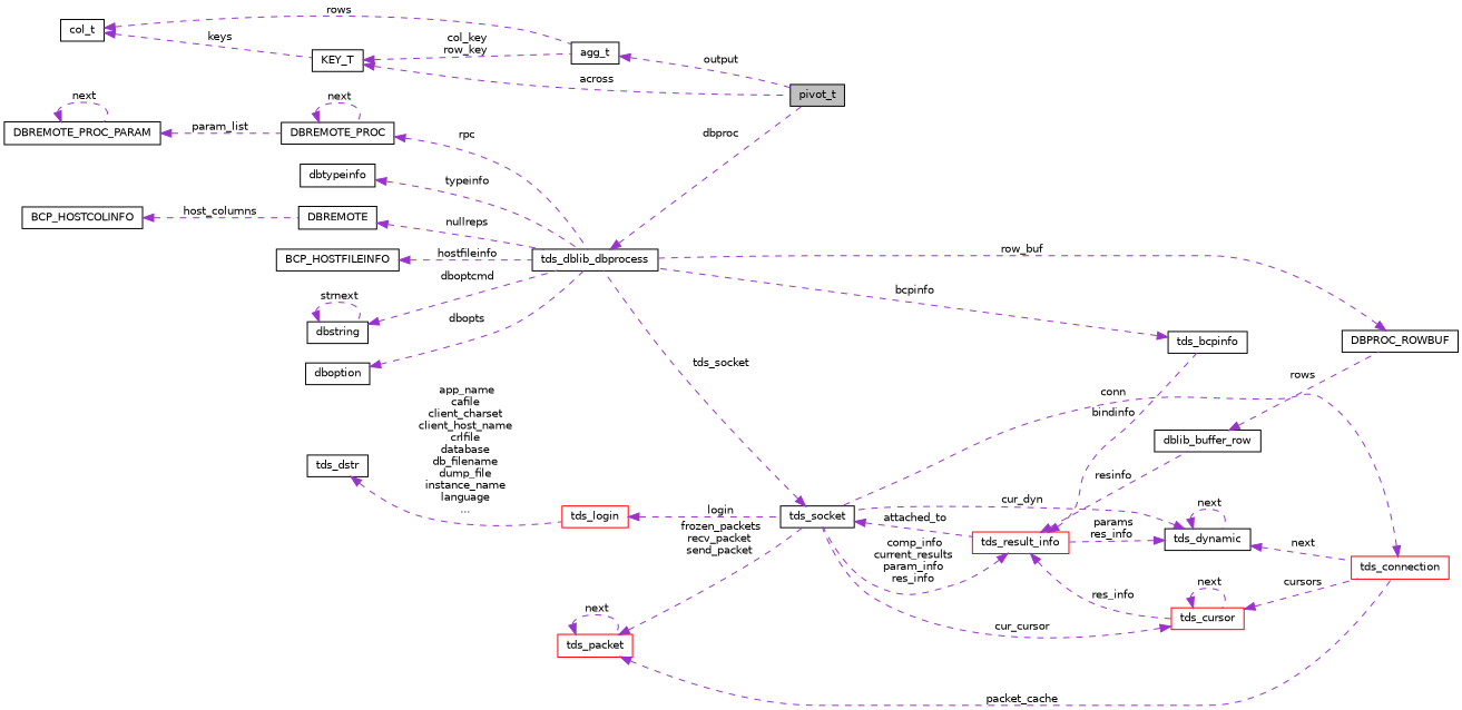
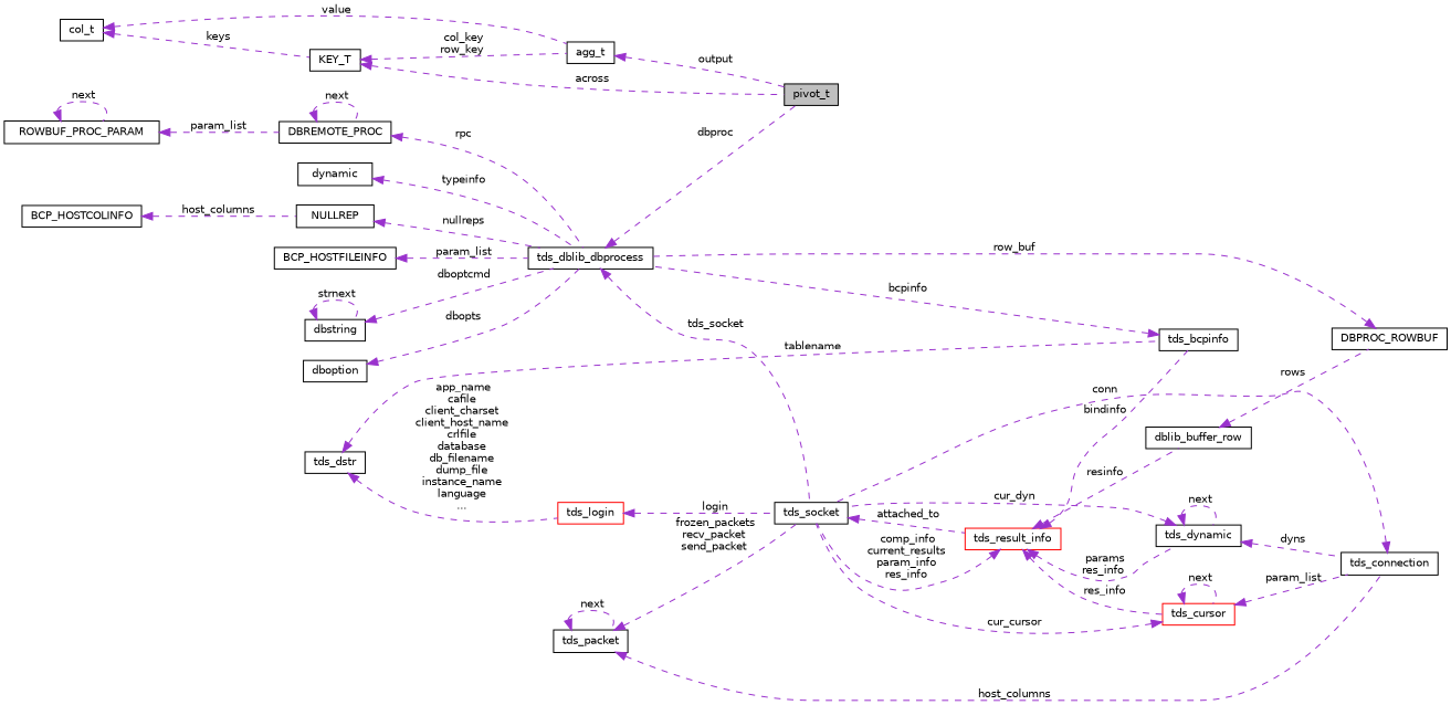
  digraph {
    rankdir=LR
    node [color=black fillcolor=white fontname=Helvetica fontsize=10 shape=record style=filled]
    edge [color=darkorchid3 dir=back fontname=Helvetica fontsize=10 labelfontname=Helvetica labelfontsize=10 style=dashed]
    n1 [fillcolor=grey75 fontcolor=black height=0.2 label=pivot_t width=0.4]
    n2 [height=0.2 label=KEY_T width=0.4]
    n3 [height=0.2 label=agg_t width=0.4]
    n4 [height=0.2 label=col_t width=0.4]
    n5 [height=0.2 label=tds_dblib_dbprocess width=0.4]
-   n6 [height=0.2 label=DBREMOTE width=0.4]
+   n6 [height=0.2 label=NULLREP width=0.4]
    n7 [height=0.2 label=BCP_HOSTFILEINFO width=0.4]
    n8 [height=0.2 label=BCP_HOSTCOLINFO width=0.4]
    n9 [height=0.2 label=tds_socket width=0.4]
    n10 [color=red height=0.2 label=tds_result_info width=0.4]
    n11 [height=0.2 label=tds_bcpinfo width=0.4]
    n12 [height=0.2 label=tds_dynamic width=0.4]
    n13 [color=red height=0.2 label=tds_cursor width=0.4]
    n14 [height=0.2 label=dblib_buffer_row width=0.4]
    n15 [color=red height=0.2 label=tds_login width=0.4]
    n16 [height=0.2 label=tds_dstr width=0.4]
-   n17 [color=red height=0.2 label=tds_packet width=0.4]
-   n18 [color=red height=0.2 label=tds_connection width=0.4]
+   n17 [height=0.2 label=tds_packet width=0.4]
+   n18 [height=0.2 label=tds_connection width=0.4]
    n19 [height=0.2 label=DBPROC_ROWBUF width=0.4]
    n20 [height=0.2 label=dbstring width=0.4]
    n21 [height=0.2 label=dboption width=0.4]
    n22 [height=0.2 label=DBREMOTE_PROC width=0.4]
-   n23 [height=0.2 label=DBREMOTE_PROC_PARAM width=0.4]
-   n24 [height=0.2 label=dbtypeinfo width=0.4]
+   n23 [height=0.2 label=ROWBUF_PROC_PARAM width=0.4]
+   n24 [height=0.2 label=dynamic width=0.4]
    n2 -> n1 [label=" across"]
    n2 -> n3 [label=" col_key\nrow_key"]
    n3 -> n1 [label=" output"]
    n4 -> n2 [label=" keys"]
-   n4 -> n3 [label=" rows"]
+   n4 -> n3 [label=" value"]
    n5 -> n1 [label=" dbproc"]
    n6 -> n5 [label=" nullreps"]
-   n7 -> n5 [label=" hostfileinfo"]
+   n7 -> n5 [label=" param_list"]
    n8 -> n6 [label=" host_columns"]
-   n9 -> n5 [label=" tds_socket"]
+   n5 -> n9 [label=" tds_socket"]
    n9 -> n10 [label=" attached_to"]
    n10 -> n9 [label=" comp_info\ncurrent_results\nparam_info\nres_info"]
    n10 -> n11 [label=" bindinfo"]
-   n12 -> n10 [label=" params\nres_info"]
+   n10 -> n12 [label=" params\nres_info"]
    n10 -> n13 [label=" res_info"]
    n10 -> n14 [label=" resinfo"]
    n11 -> n5 [label=" bcpinfo"]
    n12 -> n9 [label=" cur_dyn"]
    n12 -> n12 [label=" next"]
-   n12 -> n18 [label=" next"]
+   n12 -> n18 [label=" dyns"]
    n13 -> n9 [label=" cur_cursor"]
    n13 -> n13 [label=" next"]
-   n13 -> n18 [label=" cursors"]
+   n13 -> n18 [label=" param_list"]
    n14 -> n19 [label=" rows"]
    n15 -> n9 [label=" login"]
+   n16 -> n11 [label=" tablename"]
    n16 -> n15 [label=" app_name\ncafile\nclient_charset\nclient_host_name\ncrlfile\ndatabase\ndb_filename\ndump_file\ninstance_name\nlanguage\n..."]
    n17 -> n9 [label=" frozen_packets\nrecv_packet\nsend_packet"]
    n17 -> n17 [label=" next"]
-   n17 -> n18 [label=" packet_cache"]
+   n17 -> n18 [label=" host_columns"]
    n18 -> n9 [label=" conn"]
    n19 -> n5 [label=" row_buf"]
    n20 -> n5 [label=" dboptcmd"]
    n20 -> n20 [label=" strnext"]
    n21 -> n5 [label=" dbopts"]
    n22 -> n5 [label=" rpc"]
    n22 -> n22 [label=" next"]
    n23 -> n22 [label=" param_list"]
    n23 -> n23 [label=" next"]
    n24 -> n5 [label=" typeinfo"]
  }
